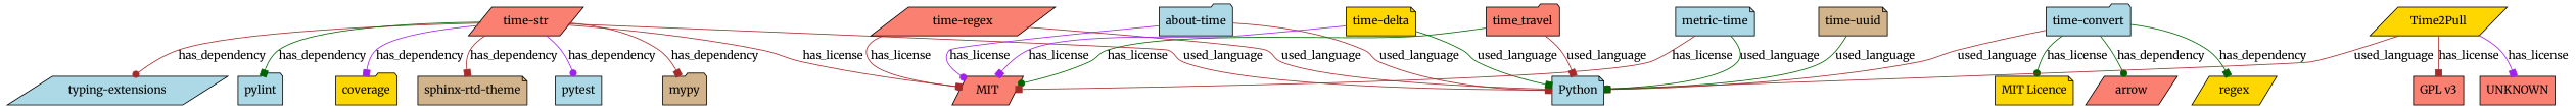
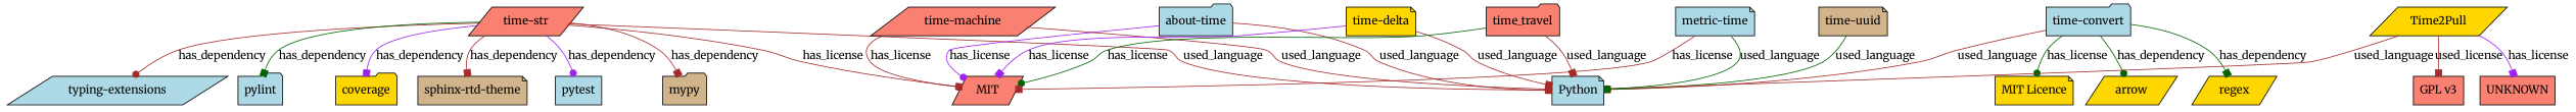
  digraph {
    fontname=Merriweather
    node [fillcolor=salmon fontname=Merriweather shape=parallelogram style=filled]
    edge [arrowhead=box color=brown fontname=Merriweather]
    "sphinx-rtd-theme" [fillcolor=tan shape=note]
    "time-str"
    pytest [fillcolor=lightblue shape=box]
    mypy [fillcolor=tan shape=folder]
    "typing-extensions" [fillcolor=lightblue]
    pylint [fillcolor=lightblue shape=folder]
    coverage [fillcolor=gold shape=folder]
    MIT
    Python [fillcolor=lightblue shape=note]
    "time-convert" [fillcolor=lightblue shape=folder]
-   arrow
+   arrow [fillcolor=gold]
    regex [fillcolor=gold]
    "MIT Licence" [fillcolor=gold shape=note]
    "about-time" [fillcolor=lightblue shape=folder]
-   "time-machine" [label="time-regex"]
+   "time-machine"
    "time-delta" [fillcolor=gold shape=note]
    "time-uuid" [fillcolor=tan shape=note]
    UNKNOWN [shape=box]
    Time2Pull [fillcolor=gold]
    "GPL v3" [shape=box]
    time_travel [shape=folder]
    "metric-time" [fillcolor=lightblue shape=note]
    "time-str" -> "sphinx-rtd-theme" [label=has_dependency]
    "time-str" -> pytest [arrowhead=dot color=purple label=has_dependency]
    "time-str" -> mypy [label=has_dependency]
    "time-str" -> "typing-extensions" [arrowhead=dot label=has_dependency]
    "time-str" -> pylint [color=darkgreen label=has_dependency]
    "time-str" -> coverage [color=purple label=has_dependency]
    "time-str" -> MIT [label=has_license]
    "time-str" -> Python [arrowhead=dot label=used_language]
    "time-convert" -> Python [label=used_language]
    "time-convert" -> arrow [arrowhead=dot color=darkgreen label=has_dependency]
    "time-convert" -> regex [color=darkgreen label=has_dependency]
    "time-convert" -> "MIT Licence" [arrowhead=dot color=darkgreen label=has_license]
    "about-time" -> MIT [arrowhead=dot color=purple label=has_license]
    "about-time" -> Python [label=used_language]
    "time-machine" -> MIT [arrowhead=dot label=has_license]
    "time-machine" -> Python [label=used_language]
    "time-delta" -> MIT [color=purple label=has_license]
-   "time-delta" -> Python [color=darkgreen label=used_language]
+   "time-delta" -> Python [label=used_language]
    "time-uuid" -> Python [color=darkgreen label=used_language]
    Time2Pull -> Python [arrowhead=dot label=used_language]
    Time2Pull -> UNKNOWN [color=purple label=has_license]
-   Time2Pull -> "GPL v3" [label=has_license]
+   Time2Pull -> "GPL v3" [label=used_license]
    time_travel -> MIT [arrowhead=dot color=darkgreen label=has_license]
    time_travel -> Python [label=used_language]
    "metric-time" -> MIT [label=has_license]
    "metric-time" -> Python [arrowhead=dot color=darkgreen label=used_language]
  }
